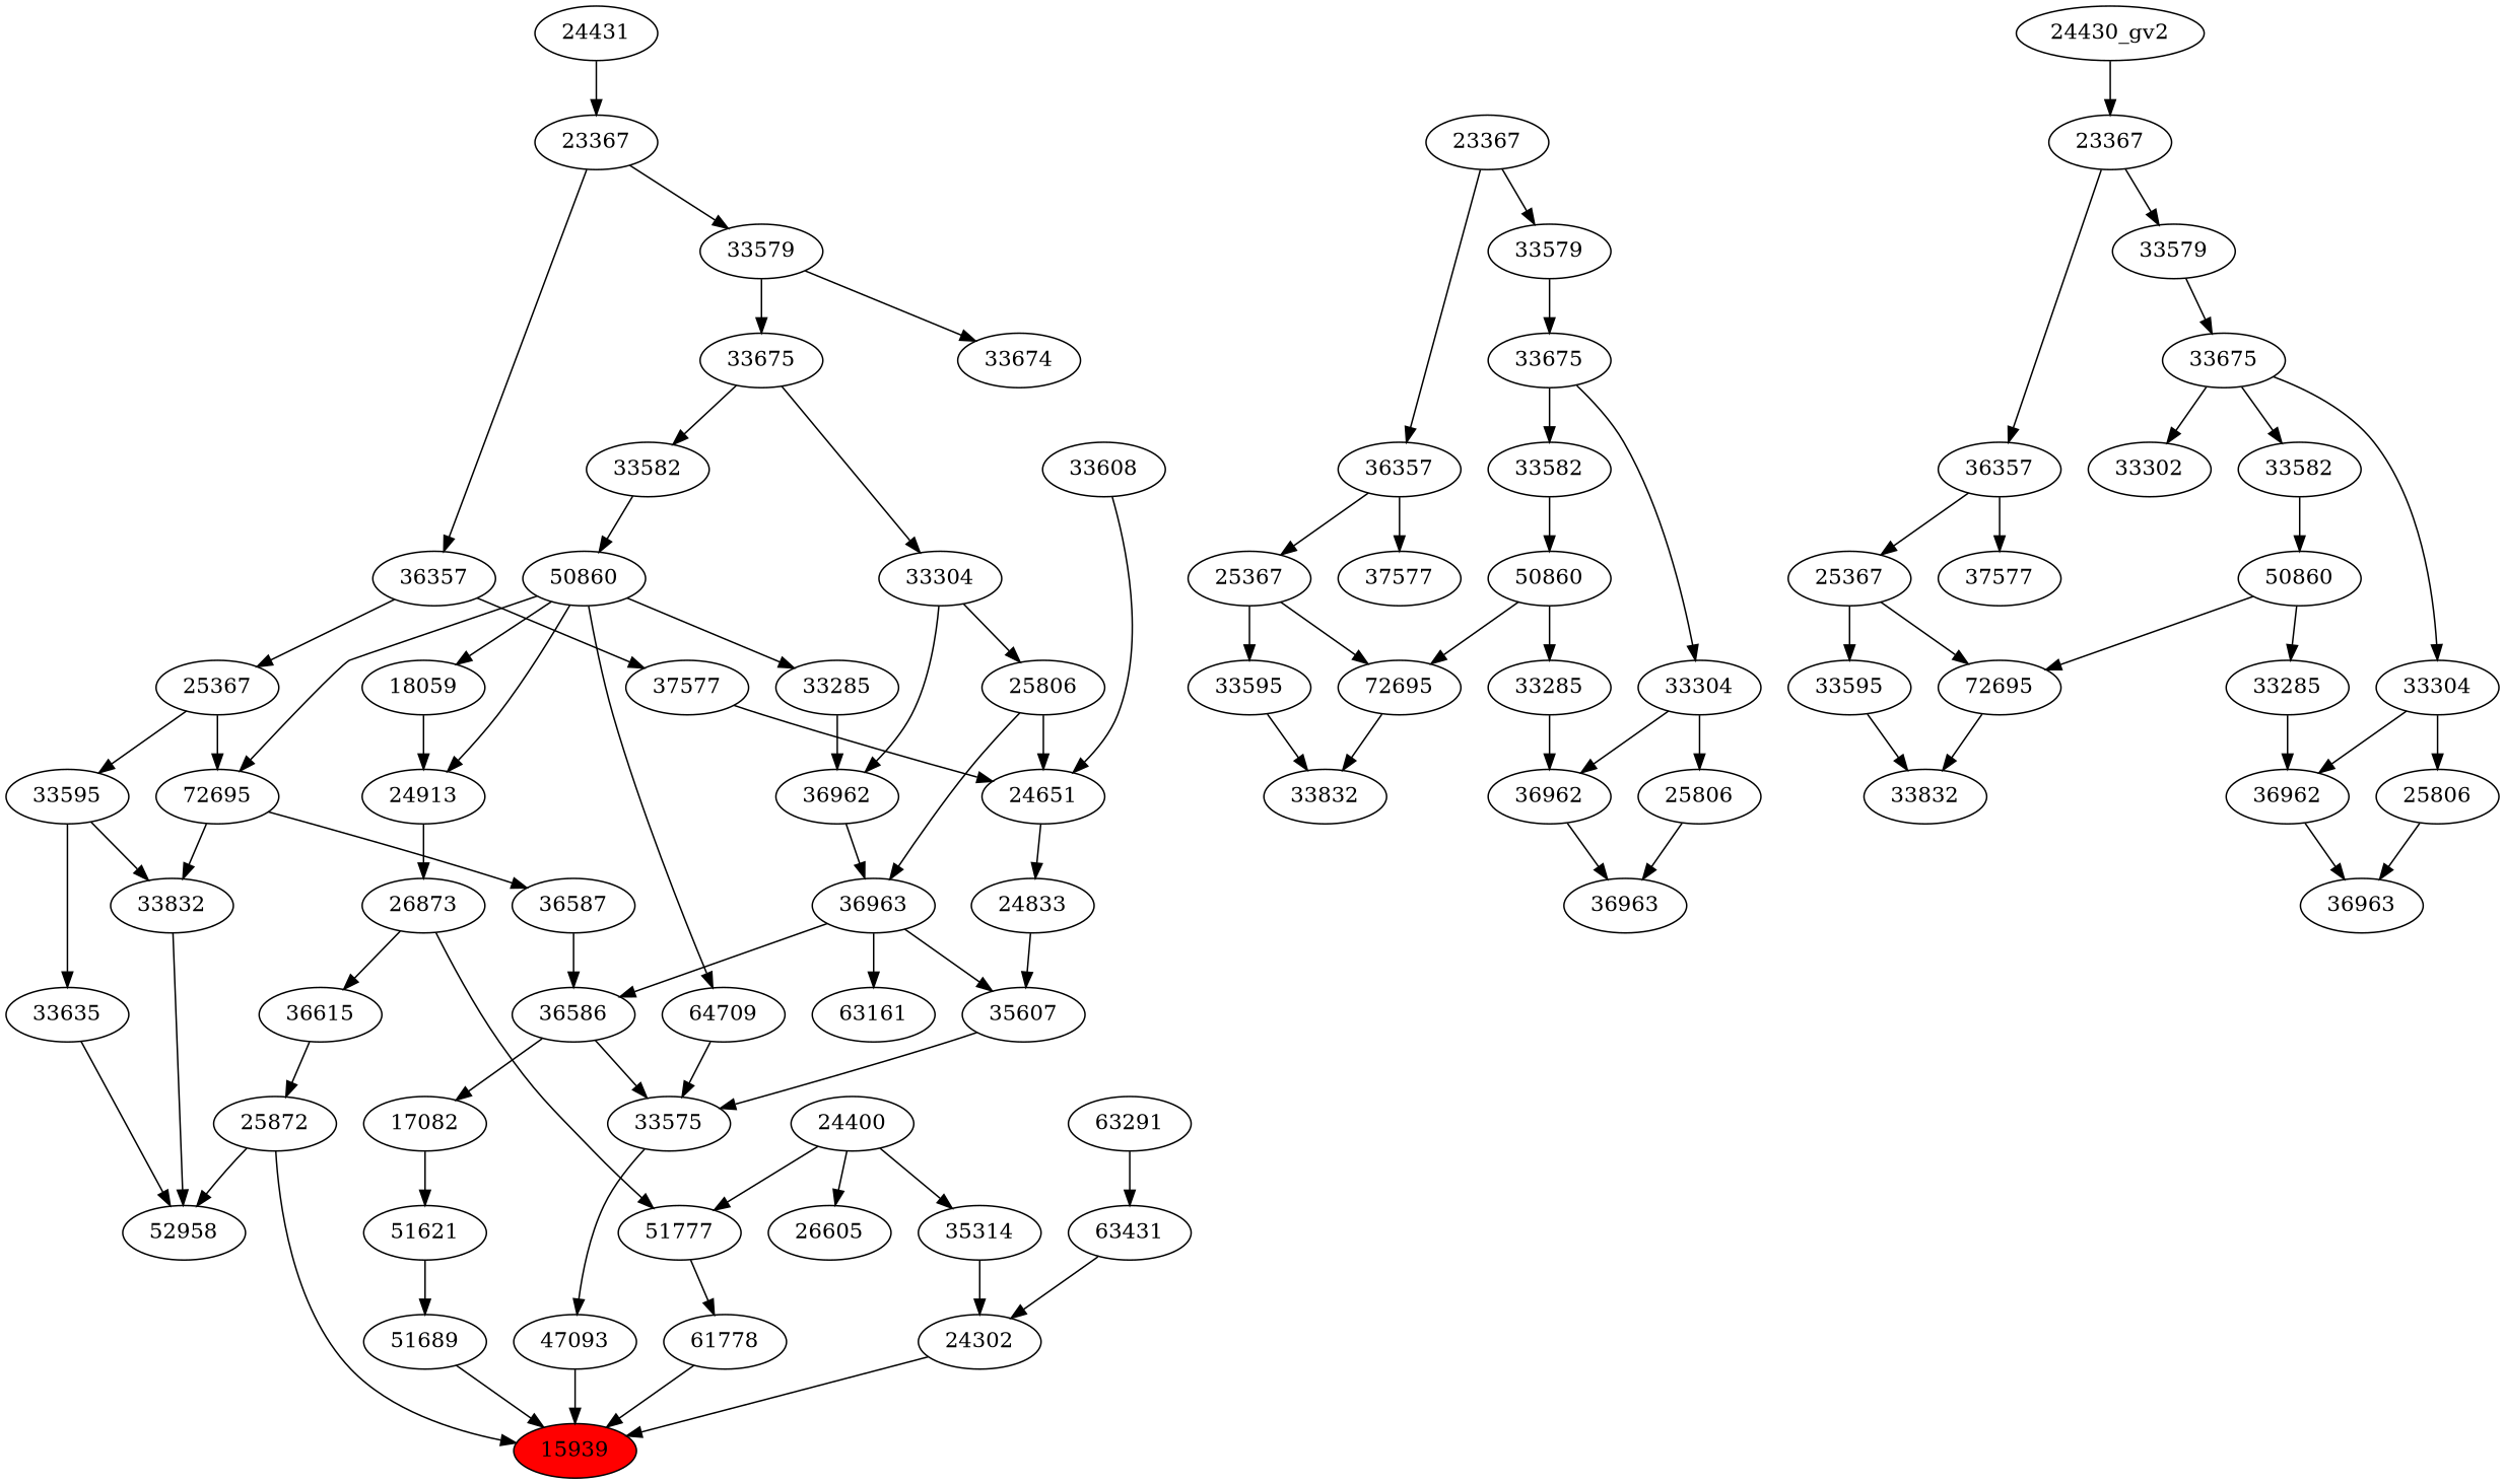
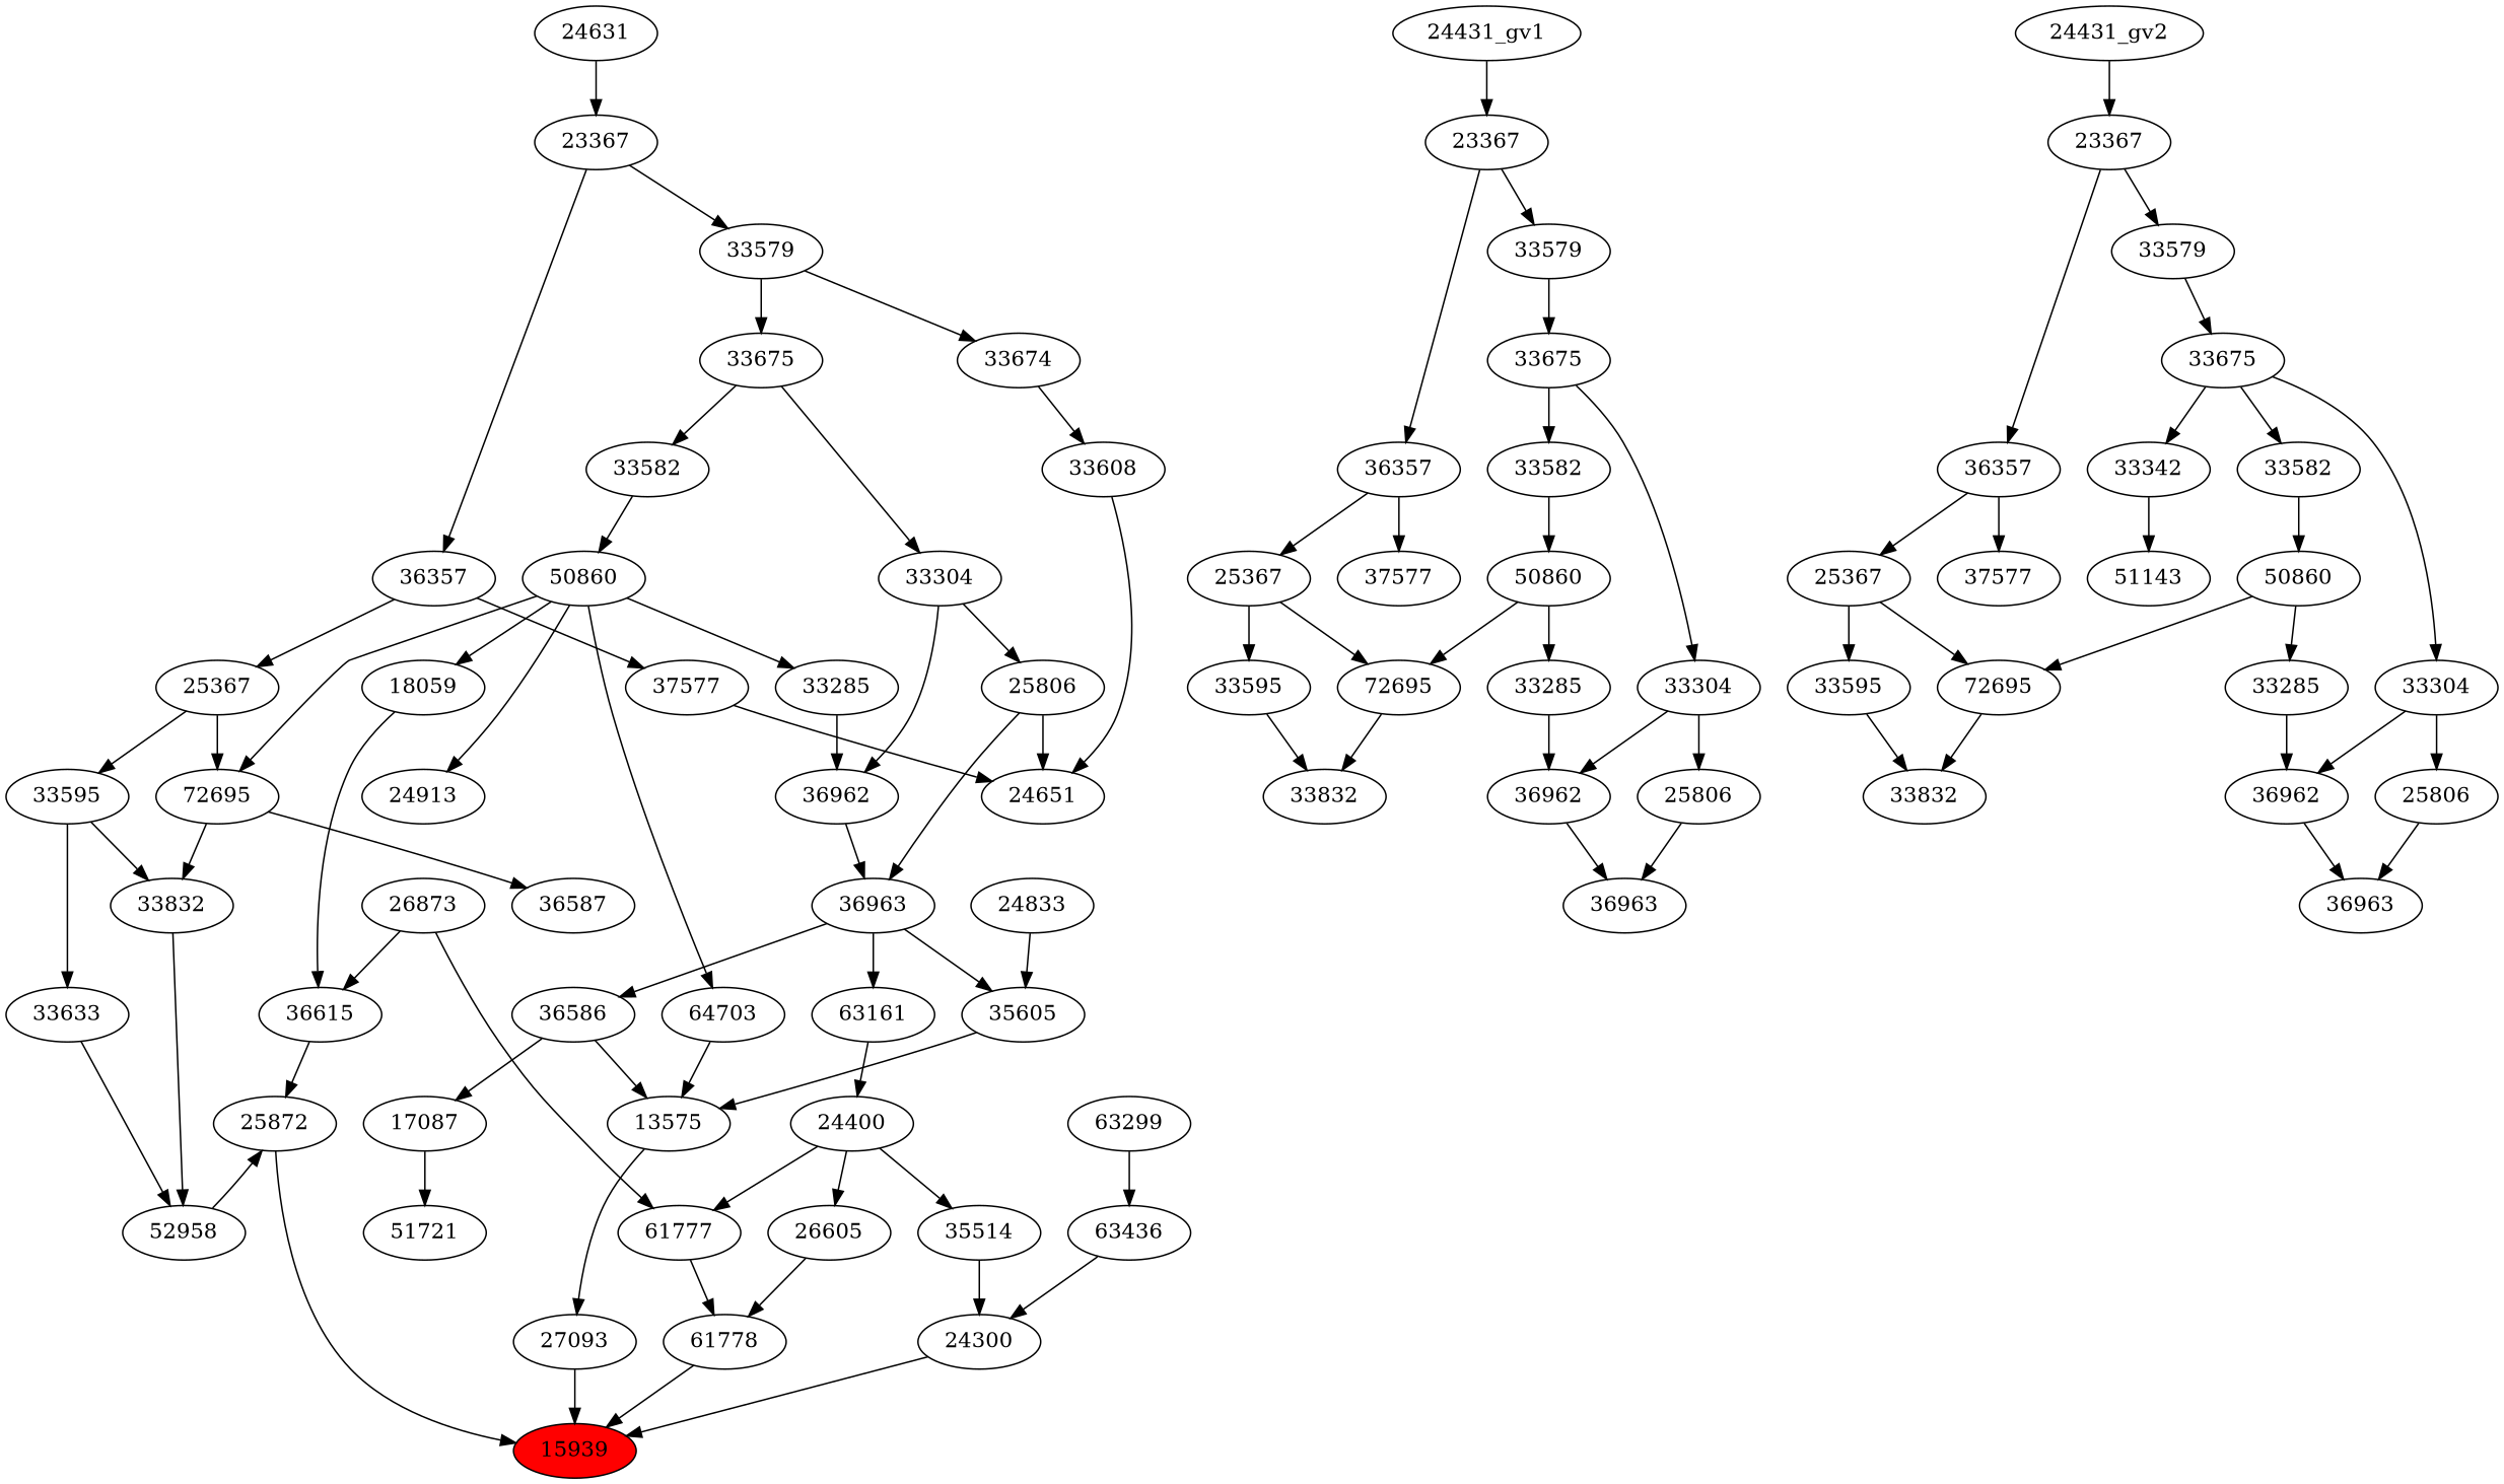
  strict digraph {
    n1 [fillcolor=red label=15939 style=filled]
-   n2 [label=24302]
-   n3 [label=47093]
+   n2 [label=24300]
+   n3 [label=27093]
    n4 [label=25872]
-   n5 [label=51689]
    n6 [label=61778]
-   n7 [label=35314]
-   n8 [label=63431]
-   n9 [label=33575]
+   n7 [label=35514]
+   n8 [label=63436]
+   n9 [label=13575]
    n10 [label=36615]
    n11 [label=52958]
-   n12 [label=51621]
-   n13 [label=51777]
+   n12 [label=51721]
+   n13 [label=61777]
    n14 [label=26605]
    n15 [label=24400]
-   n16 [label=63291]
+   n16 [label=63299]
    n17 [label=36586]
-   n18 [label=17082]
-   n19 [label=35607]
-   n20 [label=64709]
+   n18 [label=17087]
+   n19 [label=35605]
+   n20 [label=64703]
    n21 [label=26873]
    n22 [label=33832]
-   n23 [label=33635]
+   n23 [label=33633]
    n24 [label=63161]
    n25 [label=36587]
    n26 [label=36963]
    n27 [label=24833]
    n28 [label=50860]
    n29 [label=24913]
    n30 [label=72695]
    n31 [label=18059]
    n32 [label=33285]
    n33 [label=36962]
    n34 [label=33595]
    n35 [label=25806]
    n36 [label=24651]
    n37 [label=33582]
    n38 [label=25367]
    n39 [label=33304]
    n40 [label=33608]
    n41 [label=37577]
    n42 [label=33675]
    n43 [label=36357]
    n44 [label=33674]
    n45 [label=33579]
    n46 [label=23367]
-   n47 [label=24431]
+   n47 [label=24631]
    n48 [label=33832]
    n49 [label=72695]
    n50 [label=33595]
    n51 [label=36963]
    n52 [label=36962]
    n53 [label=25806]
    n54 [label=50860]
    n55 [label=33285]
    n56 [label=33582]
    n57 [label=25367]
    n58 [label=33304]
    n59 [label=33675]
    n60 [label=36357]
    n61 [label=37577]
    n62 [label=33579]
    n63 [label=23367]
+   "24431_gv1"
    n65 [label=33832]
    n66 [label=72695]
    n67 [label=33595]
    n68 [label=33285]
    n69 [label=36962]
    n70 [label=36963]
    n71 [label=50860]
-   n73 [label=33302]
+   n72 [label=51143]
+   n73 [label=33342]
    n74 [label=25806]
    n75 [label=33582]
    n76 [label=25367]
    n77 [label=33675]
    n78 [label=33304]
    n79 [label=36357]
    n80 [label=37577]
    n81 [label=33579]
    n82 [label=23367]
-   "24431_gv2" [label="24430_gv2"]
+   "24431_gv2"
    subgraph sub_1 {
      n1
      n2
      n3
      n4
-     n5
      n6
      n7
      n8
      n9
      n10
      n11
      n12
      n13
      n14
      n15
      n16
      n17
      n18
      n19
      n20
      n21
      n22
      n23
      n24
      n25
      n26
      n27
      n28
      n29
      n30
      n31
      n32
      n33
      n34
      n35
      n36
      n37
      n38
      n39
      n40
      n41
      n42
      n43
      n44
      n45
      n46
      n47
    }
    subgraph sub_2 {
      n48
      n49
      n50
      n51
      n52
      n53
      n54
      n55
      n56
      n57
      n58
      n59
      n60
      n61
      n62
      n63
+     "24431_gv1"
    }
    subgraph sub_3 {
      n65
      n66
      n67
      n68
      n69
      n70
      n71
+     n72
      n73
      n74
      n75
      n76
      n77
      n78
      n79
      n80
      n81
      n82
      "24431_gv2"
    }
    n2 -> n1
    n3 -> n1
    n4 -> n1
-   n5 -> n1
    n6 -> n1
    n7 -> n2
    n8 -> n2
    n9 -> n3
    n10 -> n4
-   n4 -> n11
-   n12 -> n5
+   n11 -> n4
    n13 -> n6
+   n14 -> n6
    n15 -> n7
    n15 -> n13
    n15 -> n14
    n16 -> n8
    n17 -> n9
    n17 -> n18
    n18 -> n12
    n19 -> n9
    n20 -> n9
    n21 -> n10
    n21 -> n13
    n22 -> n11
    n23 -> n11
-   n25 -> n17
+   n24 -> n15
    n26 -> n17
    n26 -> n19
    n26 -> n24
    n27 -> n19
    n28 -> n20
    n28 -> n29
    n28 -> n30
    n28 -> n31
    n28 -> n32
-   n29 -> n21
    n30 -> n22
    n30 -> n25
-   n31 -> n29
+   n31 -> n10
    n32 -> n33
    n33 -> n26
    n34 -> n22
    n34 -> n23
    n35 -> n26
    n35 -> n36
-   n36 -> n27
    n37 -> n28
    n38 -> n30
    n38 -> n34
    n39 -> n33
    n39 -> n35
    n40 -> n36
    n41 -> n36
    n42 -> n37
    n42 -> n39
    n43 -> n38
    n43 -> n41
+   n44 -> n40
    n45 -> n42
    n45 -> n44
    n46 -> n43
    n46 -> n45
    n47 -> n46
    n49 -> n48
    n50 -> n48
    n52 -> n51
    n53 -> n51
    n54 -> n49
    n54 -> n55
    n55 -> n52
    n56 -> n54
    n57 -> n49
    n57 -> n50
    n58 -> n52
    n58 -> n53
    n59 -> n56
    n59 -> n58
    n60 -> n57
    n60 -> n61
    n62 -> n59
    n63 -> n60
    n63 -> n62
+   "24431_gv1" -> n63
    n66 -> n65
    n67 -> n65
    n68 -> n69
    n69 -> n70
    n71 -> n66
    n71 -> n68
+   n73 -> n72
    n74 -> n70
    n75 -> n71
    n76 -> n66
    n76 -> n67
    n77 -> n73
    n77 -> n75
    n77 -> n78
    n78 -> n69
    n78 -> n74
    n79 -> n76
    n79 -> n80
    n81 -> n77
    n82 -> n79
    n82 -> n81
    "24431_gv2" -> n82
  }
